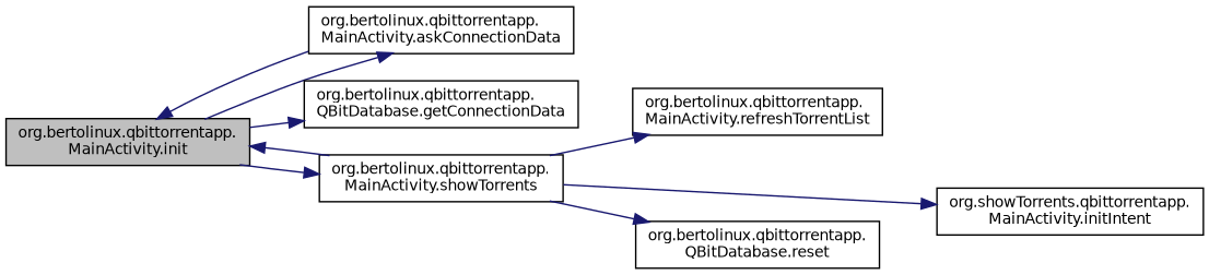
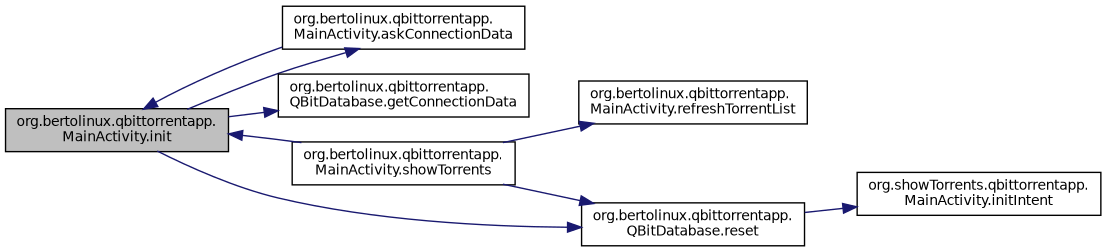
  digraph {
    rankdir=LR
    node [color=black fillcolor=white fontname=Helvetica fontsize=10 shape=record style=filled]
    edge [color=midnightblue fontname=Helvetica fontsize=10 labelfontname=Helvetica labelfontsize=10 style=solid]
    n1 [fillcolor=grey75 fontcolor=black height=0.2 label="org.bertolinux.qbittorrentapp.\lMainActivity.init" width=0.4]
    n2 [height=0.2 label="org.bertolinux.qbittorrentapp.\lMainActivity.askConnectionData" width=0.4]
    n3 [height=0.2 label="org.bertolinux.qbittorrentapp.\lQBitDatabase.getConnectionData" width=0.4]
    n4 [height=0.2 label="org.bertolinux.qbittorrentapp.\lMainActivity.showTorrents" width=0.4]
    n5 [height=0.2 label="org.bertolinux.qbittorrentapp.\lMainActivity.refreshTorrentList" width=0.4]
    n6 [height=0.2 label="org.showTorrents.qbittorrentapp.\lMainActivity.initIntent" width=0.4]
    n7 [height=0.2 label="org.bertolinux.qbittorrentapp.\lQBitDatabase.reset" width=0.4]
    n1 -> n2
    n1 -> n3
-   n1 -> n4
+   n1 -> n7
    n2 -> n1
    n4 -> n1
    n4 -> n5
-   n4 -> n6
+   n7 -> n6
    n4 -> n7
  }
